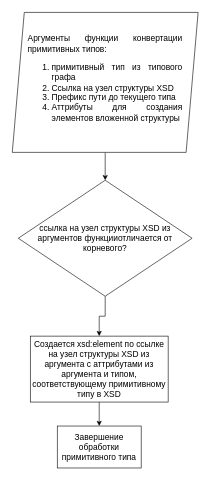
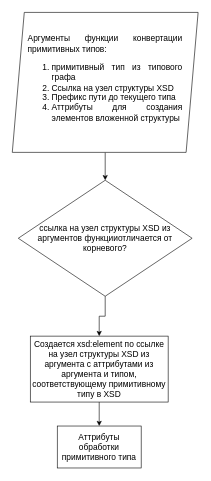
  <mxCell id="0" />
  <mxCell id="1" parent="0" />
  <mxCell id="2" style="edgeStyle=orthogonalEdgeStyle;rounded=0;orthogonalLoop=1;jettySize=auto;html=1;entryX=0.5;entryY=0;entryDx=0;entryDy=0;fontSize=14;" edge="1" parent="1" source="3" target="5"><mxGeometry relative="1" as="geometry" /></mxCell>
  <mxCell id="3" value="&lt;div style=&quot;text-align: justify; font-size: 14px;&quot;&gt;Аргументы функции конвертации примитивных типов:&lt;/div&gt;&lt;ol style=&quot;font-size: 14px;&quot;&gt;&lt;li style=&quot;text-align: justify; font-size: 14px;&quot;&gt;примитивный тип из типового графа&lt;/li&gt;&lt;li style=&quot;text-align: justify; font-size: 14px;&quot;&gt;Ссылка на узел структуры XSD&lt;/li&gt;&lt;li style=&quot;text-align: justify; font-size: 14px;&quot;&gt;Префикс пути до текущего типа&lt;/li&gt;&lt;li style=&quot;text-align: justify; font-size: 14px;&quot;&gt;Аттрибуты для создания элементов вложенной структуры&lt;/li&gt;&lt;/ol&gt;" style="shape=parallelogram;perimeter=parallelogramPerimeter;whiteSpace=wrap;html=1;fixedSize=1;spacingLeft=25;spacingRight=25;fontSize=14;" vertex="1" parent="1"><mxGeometry x="20" y="20" width="310" height="233.5" as="geometry" /></mxCell>
  <mxCell id="4" style="edgeStyle=orthogonalEdgeStyle;rounded=0;orthogonalLoop=1;jettySize=auto;html=1;fontSize=14;" edge="1" parent="1" source="5" target="7"><mxGeometry relative="1" as="geometry" /></mxCell>
  <mxCell id="5" value="ссылка на узел структуры XSD из аргументов функцииотличается от корневого?" style="rhombus;whiteSpace=wrap;html=1;fontSize=14;" vertex="1" parent="1"><mxGeometry x="30" y="300" width="290" height="193.5" as="geometry" /></mxCell>
  <mxCell id="6" style="edgeStyle=orthogonalEdgeStyle;rounded=0;orthogonalLoop=1;jettySize=auto;html=1;entryX=0.5;entryY=0;entryDx=0;entryDy=0;fontSize=14;" edge="1" parent="1" source="7" target="8"><mxGeometry relative="1" as="geometry" /></mxCell>
  <mxCell id="7" value="Создается xsd:element по ссылке на узел структуры XSD из аргумента с аттрибутами из аргумента и типом, соответствующему примитивному типу в XSD" style="rounded=0;whiteSpace=wrap;html=1;fontSize=14;" vertex="1" parent="1"><mxGeometry x="50" y="560" width="230" height="110" as="geometry" /></mxCell>
- <mxCell id="8" value="Завершение обработки примитивного типа" style="rounded=0;whiteSpace=wrap;html=1;fontSize=14;" vertex="1" parent="1"><mxGeometry x="95" y="710" width="140" height="70" as="geometry" /></mxCell>
+ <mxCell id="8" value="Аттрибуты обработки примитивного типа" style="rounded=0;whiteSpace=wrap;html=1;fontSize=14;" vertex="1" parent="1"><mxGeometry x="95" y="710" width="140" height="70" as="geometry" /></mxCell>
